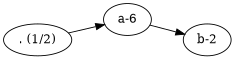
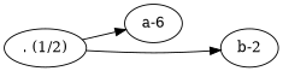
  digraph {
    rankdir=LR
    n1 [label=". (1/2)"]
    n2 [label="a-6"]
    n3 [label="b-2"]
    n1 -> n2
-   n2 -> n3
+   n1 -> n3
  }
